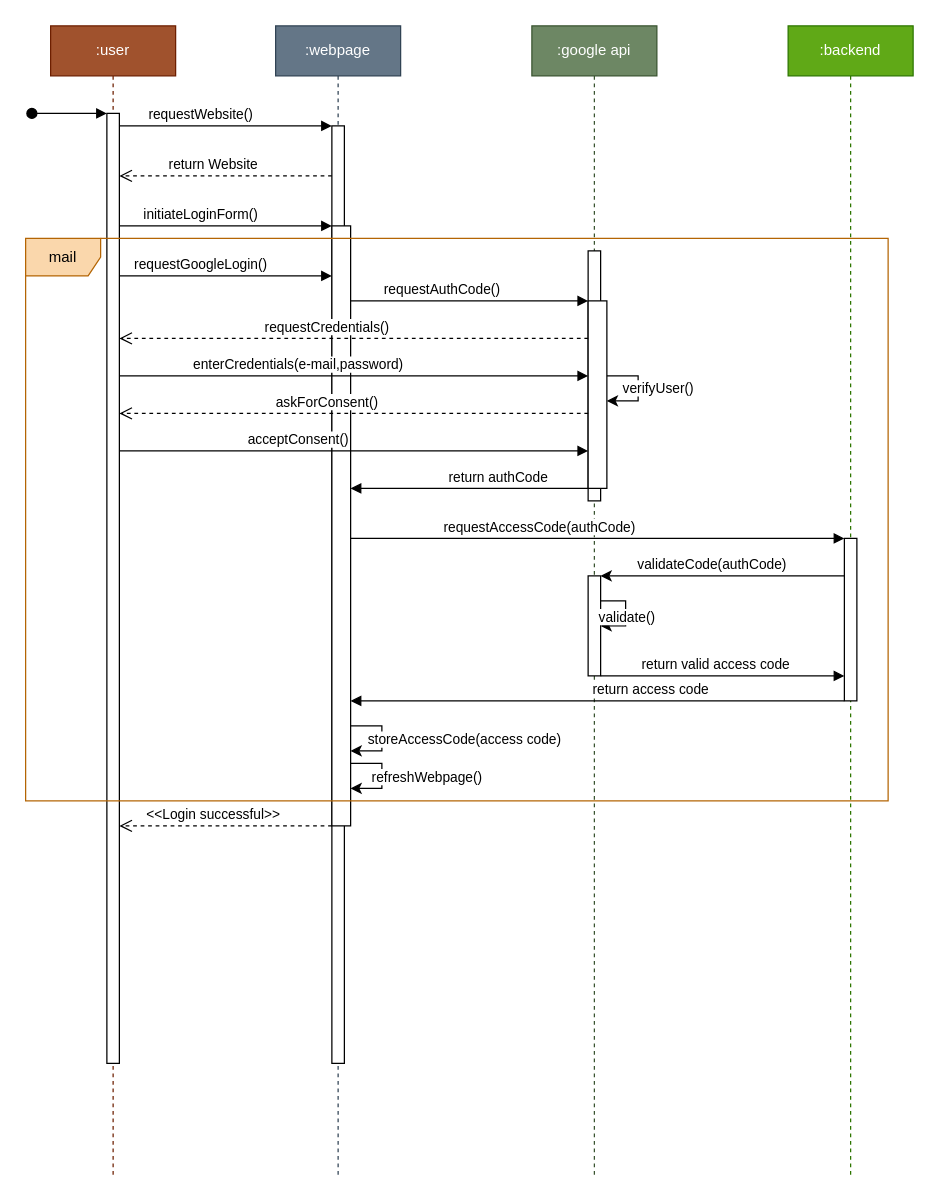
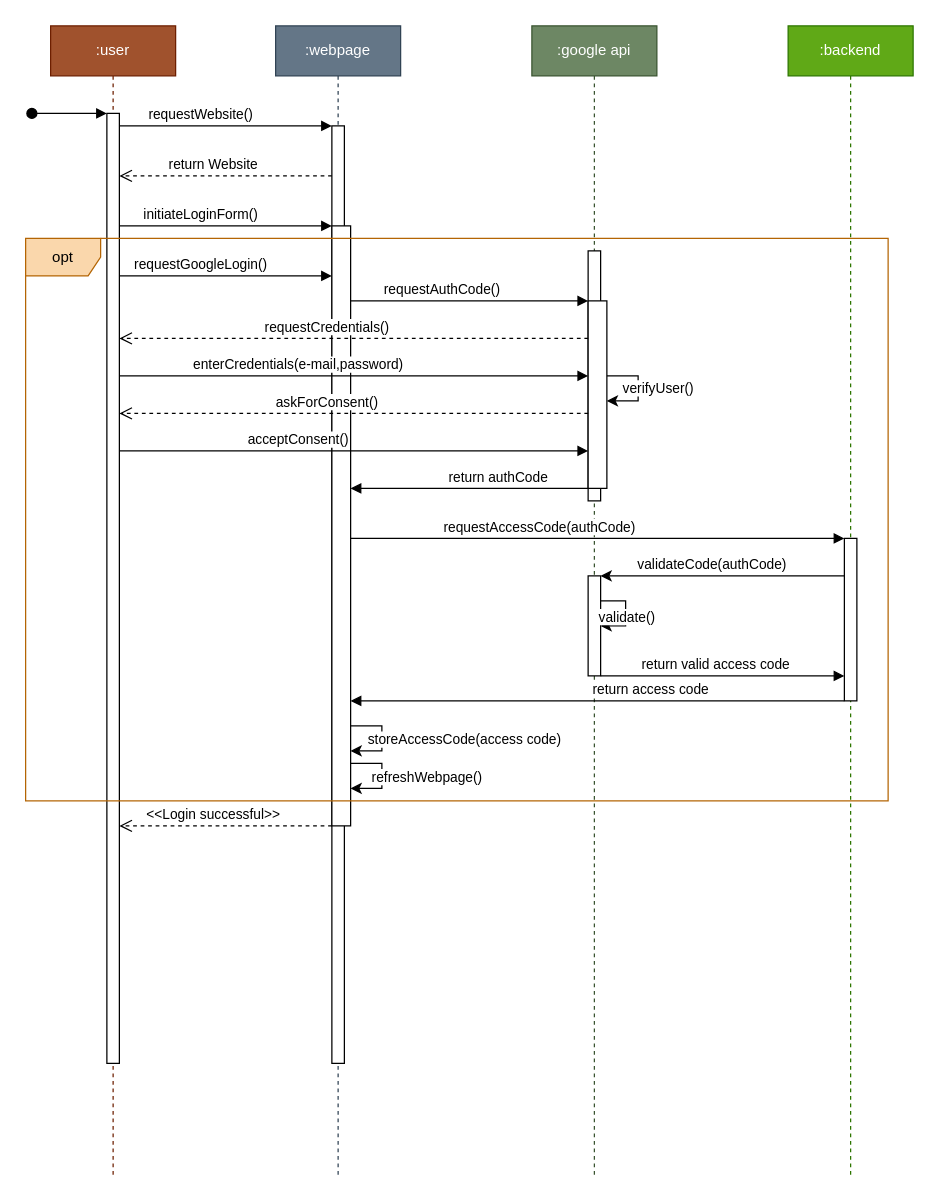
  <mxCell id="0" />
  <mxCell id="1" parent="0" />
  <mxCell id="2" value=":user" style="shape=umlLifeline;perimeter=lifelinePerimeter;whiteSpace=wrap;html=1;container=0;dropTarget=0;collapsible=0;recursiveResize=0;outlineConnect=0;portConstraint=eastwest;newEdgeStyle={&quot;edgeStyle&quot;:&quot;elbowEdgeStyle&quot;,&quot;elbow&quot;:&quot;vertical&quot;,&quot;curved&quot;:0,&quot;rounded&quot;:0};fillColor=#a0522d;strokeColor=#6D1F00;fontColor=#ffffff;" parent="1" vertex="1"><mxGeometry x="40" y="20" width="100" height="920" as="geometry" /></mxCell>
  <mxCell id="3" value="" style="html=1;points=[];perimeter=orthogonalPerimeter;outlineConnect=0;targetShapes=umlLifeline;portConstraint=eastwest;newEdgeStyle={&quot;edgeStyle&quot;:&quot;elbowEdgeStyle&quot;,&quot;elbow&quot;:&quot;vertical&quot;,&quot;curved&quot;:0,&quot;rounded&quot;:0};" parent="2" vertex="1"><mxGeometry x="45" y="70" width="10" height="760" as="geometry" /></mxCell>
  <mxCell id="4" value="" style="html=1;verticalAlign=bottom;startArrow=oval;endArrow=block;startSize=8;edgeStyle=elbowEdgeStyle;elbow=vertical;curved=0;rounded=0;" parent="2" target="3" edge="1"><mxGeometry relative="1" as="geometry"><mxPoint x="-15" y="70" as="sourcePoint" /></mxGeometry></mxCell>
  <mxCell id="5" value=":webpage" style="shape=umlLifeline;perimeter=lifelinePerimeter;whiteSpace=wrap;html=1;container=0;dropTarget=0;collapsible=0;recursiveResize=0;outlineConnect=0;portConstraint=eastwest;newEdgeStyle={&quot;edgeStyle&quot;:&quot;elbowEdgeStyle&quot;,&quot;elbow&quot;:&quot;vertical&quot;,&quot;curved&quot;:0,&quot;rounded&quot;:0};fillColor=#647687;strokeColor=#314354;fontColor=#ffffff;" parent="1" vertex="1"><mxGeometry x="220" y="20" width="100" height="920" as="geometry" /></mxCell>
  <mxCell id="6" value="" style="html=1;points=[];perimeter=orthogonalPerimeter;outlineConnect=0;targetShapes=umlLifeline;portConstraint=eastwest;newEdgeStyle={&quot;edgeStyle&quot;:&quot;elbowEdgeStyle&quot;,&quot;elbow&quot;:&quot;vertical&quot;,&quot;curved&quot;:0,&quot;rounded&quot;:0};" parent="5" vertex="1"><mxGeometry x="45" y="80" width="10" height="750" as="geometry" /></mxCell>
  <mxCell id="7" value="" style="html=1;points=[];perimeter=orthogonalPerimeter;outlineConnect=0;targetShapes=umlLifeline;portConstraint=eastwest;newEdgeStyle={&quot;edgeStyle&quot;:&quot;elbowEdgeStyle&quot;,&quot;elbow&quot;:&quot;vertical&quot;,&quot;curved&quot;:0,&quot;rounded&quot;:0};" vertex="1" parent="5"><mxGeometry x="45" y="160" width="15" height="480" as="geometry" /></mxCell>
  <mxCell id="8" value="requestWebsite()" style="html=1;verticalAlign=bottom;endArrow=block;edgeStyle=elbowEdgeStyle;elbow=vertical;curved=0;rounded=0;" parent="1" source="3" target="6" edge="1"><mxGeometry x="-0.235" relative="1" as="geometry"><mxPoint x="195" y="110" as="sourcePoint" /><Array as="points"><mxPoint x="180" y="100" /></Array><mxPoint as="offset" /></mxGeometry></mxCell>
  <mxCell id="9" value="return Website" style="html=1;verticalAlign=bottom;endArrow=open;dashed=1;endSize=8;edgeStyle=elbowEdgeStyle;elbow=vertical;curved=0;rounded=0;" parent="1" edge="1"><mxGeometry x="0.114" relative="1" as="geometry"><mxPoint x="95" y="140" as="targetPoint" /><Array as="points"><mxPoint x="190" y="140" /></Array><mxPoint x="265" y="140" as="sourcePoint" /><mxPoint as="offset" /></mxGeometry></mxCell>
  <mxCell id="10" value=":backend" style="shape=umlLifeline;perimeter=lifelinePerimeter;whiteSpace=wrap;html=1;container=0;dropTarget=0;collapsible=0;recursiveResize=0;outlineConnect=0;portConstraint=eastwest;newEdgeStyle={&quot;edgeStyle&quot;:&quot;elbowEdgeStyle&quot;,&quot;elbow&quot;:&quot;vertical&quot;,&quot;curved&quot;:0,&quot;rounded&quot;:0};fillColor=#60a917;fontColor=#ffffff;strokeColor=#2D7600;" vertex="1" parent="1"><mxGeometry x="630" y="20" width="100" height="920" as="geometry" /></mxCell>
  <mxCell id="11" value="" style="html=1;points=[];perimeter=orthogonalPerimeter;outlineConnect=0;targetShapes=umlLifeline;portConstraint=eastwest;newEdgeStyle={&quot;edgeStyle&quot;:&quot;elbowEdgeStyle&quot;,&quot;elbow&quot;:&quot;vertical&quot;,&quot;curved&quot;:0,&quot;rounded&quot;:0};" vertex="1" parent="10"><mxGeometry x="45" y="410" width="10" height="130" as="geometry" /></mxCell>
  <mxCell id="12" value="initiateLoginForm()" style="html=1;verticalAlign=bottom;endArrow=block;edgeStyle=elbowEdgeStyle;elbow=horizontal;curved=0;rounded=0;" edge="1" parent="1" source="3" target="6"><mxGeometry x="-0.235" relative="1" as="geometry"><mxPoint x="100" y="180" as="sourcePoint" /><Array as="points"><mxPoint x="185" y="180" /></Array><mxPoint x="260" y="180" as="targetPoint" /><mxPoint as="offset" /></mxGeometry></mxCell>
  <mxCell id="13" value=":google api" style="shape=umlLifeline;perimeter=lifelinePerimeter;whiteSpace=wrap;html=1;container=0;dropTarget=0;collapsible=0;recursiveResize=0;outlineConnect=0;portConstraint=eastwest;newEdgeStyle={&quot;edgeStyle&quot;:&quot;elbowEdgeStyle&quot;,&quot;elbow&quot;:&quot;vertical&quot;,&quot;curved&quot;:0,&quot;rounded&quot;:0};fillColor=#6d8764;fontColor=#ffffff;strokeColor=#3A5431;" vertex="1" parent="1"><mxGeometry x="425" y="20" width="100" height="920" as="geometry" /></mxCell>
  <mxCell id="14" value="" style="html=1;points=[];perimeter=orthogonalPerimeter;outlineConnect=0;targetShapes=umlLifeline;portConstraint=eastwest;newEdgeStyle={&quot;edgeStyle&quot;:&quot;elbowEdgeStyle&quot;,&quot;elbow&quot;:&quot;vertical&quot;,&quot;curved&quot;:0,&quot;rounded&quot;:0};" vertex="1" parent="13"><mxGeometry x="45" y="180" width="10" height="200" as="geometry" /></mxCell>
  <mxCell id="15" value="" style="html=1;points=[];perimeter=orthogonalPerimeter;outlineConnect=0;targetShapes=umlLifeline;portConstraint=eastwest;newEdgeStyle={&quot;edgeStyle&quot;:&quot;elbowEdgeStyle&quot;,&quot;elbow&quot;:&quot;vertical&quot;,&quot;curved&quot;:0,&quot;rounded&quot;:0};" vertex="1" parent="13"><mxGeometry x="45" y="220" width="15" height="150" as="geometry" /></mxCell>
  <mxCell id="16" value="" style="endArrow=classic;html=1;rounded=0;" edge="1" parent="13"><mxGeometry width="50" height="50" relative="1" as="geometry"><mxPoint x="60" y="280" as="sourcePoint" /><mxPoint x="60" y="300" as="targetPoint" /><Array as="points"><mxPoint x="85" y="280" /><mxPoint x="85" y="300" /></Array></mxGeometry></mxCell>
  <mxCell id="17" value="verifyUser()" style="edgeLabel;html=1;align=center;verticalAlign=middle;resizable=0;points=[];" vertex="1" connectable="0" parent="16"><mxGeometry x="-0.026" y="1" relative="1" as="geometry"><mxPoint x="14" as="offset" /></mxGeometry></mxCell>
  <mxCell id="18" value="" style="html=1;points=[];perimeter=orthogonalPerimeter;outlineConnect=0;targetShapes=umlLifeline;portConstraint=eastwest;newEdgeStyle={&quot;edgeStyle&quot;:&quot;elbowEdgeStyle&quot;,&quot;elbow&quot;:&quot;vertical&quot;,&quot;curved&quot;:0,&quot;rounded&quot;:0};" vertex="1" parent="13"><mxGeometry x="45" y="440" width="10" height="80" as="geometry" /></mxCell>
  <mxCell id="19" style="edgeStyle=elbowEdgeStyle;rounded=0;orthogonalLoop=1;jettySize=auto;html=1;elbow=horizontal;curved=0;" edge="1" parent="13"><mxGeometry relative="1" as="geometry"><mxPoint x="55.0" y="460" as="sourcePoint" /><mxPoint x="55.0" y="480" as="targetPoint" /><Array as="points"><mxPoint x="75" y="480" /></Array></mxGeometry></mxCell>
  <mxCell id="20" value="validate()" style="edgeLabel;html=1;align=center;verticalAlign=middle;resizable=0;points=[];" vertex="1" connectable="0" parent="19"><mxGeometry x="0.081" relative="1" as="geometry"><mxPoint as="offset" /></mxGeometry></mxCell>
- <mxCell id="21" value="mail" style="shape=umlFrame;whiteSpace=wrap;html=1;pointerEvents=0;fillColor=#fad7ac;strokeColor=#b46504;" vertex="1" parent="1"><mxGeometry x="20" y="190" width="690" height="450" as="geometry" /></mxCell>
+ <mxCell id="21" value="opt" style="shape=umlFrame;whiteSpace=wrap;html=1;pointerEvents=0;fillColor=#fad7ac;strokeColor=#b46504;" vertex="1" parent="1"><mxGeometry x="20" y="190" width="690" height="450" as="geometry" /></mxCell>
  <mxCell id="22" value="requestGoogleLogin()" style="html=1;verticalAlign=bottom;endArrow=block;edgeStyle=elbowEdgeStyle;elbow=horizontal;curved=0;rounded=0;" edge="1" parent="1" source="3" target="7"><mxGeometry x="-0.235" relative="1" as="geometry"><mxPoint x="100" y="220" as="sourcePoint" /><Array as="points"><mxPoint x="190" y="220" /></Array><mxPoint x="270" y="220" as="targetPoint" /><mxPoint as="offset" /></mxGeometry></mxCell>
  <mxCell id="23" value="requestAuthCode()" style="html=1;verticalAlign=bottom;endArrow=block;edgeStyle=elbowEdgeStyle;elbow=horizontal;curved=0;rounded=0;" edge="1" parent="1" source="7"><mxGeometry x="-0.234" relative="1" as="geometry"><mxPoint x="290" y="240" as="sourcePoint" /><Array as="points"><mxPoint x="385" y="240" /></Array><mxPoint x="470" y="240" as="targetPoint" /><mxPoint as="offset" /></mxGeometry></mxCell>
  <mxCell id="24" value="requestCredentials()" style="html=1;verticalAlign=bottom;endArrow=open;dashed=1;endSize=8;edgeStyle=elbowEdgeStyle;elbow=vertical;curved=0;rounded=0;" edge="1" parent="1" source="15" target="3"><mxGeometry x="0.114" relative="1" as="geometry"><mxPoint x="140" y="270" as="targetPoint" /><Array as="points"><mxPoint x="235" y="270" /></Array><mxPoint x="310" y="270" as="sourcePoint" /><mxPoint as="offset" /></mxGeometry></mxCell>
  <mxCell id="25" value="enterCredentials(e-mail,password)" style="html=1;verticalAlign=bottom;endArrow=block;edgeStyle=elbowEdgeStyle;elbow=horizontal;curved=0;rounded=0;" edge="1" parent="1" source="3" target="15"><mxGeometry x="-0.235" relative="1" as="geometry"><mxPoint x="110" y="300" as="sourcePoint" /><Array as="points"><mxPoint x="185" y="300" /></Array><mxPoint x="260" y="300" as="targetPoint" /><mxPoint as="offset" /></mxGeometry></mxCell>
  <mxCell id="26" value="askForConsent()" style="html=1;verticalAlign=bottom;endArrow=open;dashed=1;endSize=8;edgeStyle=elbowEdgeStyle;elbow=vertical;curved=0;rounded=0;" edge="1" parent="1" source="15" target="3"><mxGeometry x="0.114" relative="1" as="geometry"><mxPoint x="100" y="330" as="targetPoint" /><Array as="points"><mxPoint x="240" y="330" /></Array><mxPoint x="475" y="330" as="sourcePoint" /><mxPoint as="offset" /></mxGeometry></mxCell>
  <mxCell id="27" value="acceptConsent()" style="html=1;verticalAlign=bottom;endArrow=block;edgeStyle=elbowEdgeStyle;elbow=horizontal;curved=0;rounded=0;" edge="1" parent="1" source="3"><mxGeometry x="-0.236" relative="1" as="geometry"><mxPoint x="100" y="360" as="sourcePoint" /><Array as="points"><mxPoint x="190" y="360" /></Array><mxPoint x="470" y="360" as="targetPoint" /><mxPoint as="offset" /></mxGeometry></mxCell>
  <mxCell id="28" value="return authCode" style="html=1;verticalAlign=bottom;endArrow=block;edgeStyle=elbowEdgeStyle;elbow=horizontal;curved=0;rounded=0;" edge="1" parent="1" source="15" target="7"><mxGeometry x="-0.238" relative="1" as="geometry"><mxPoint x="470" y="390" as="sourcePoint" /><Array as="points"><mxPoint x="385" y="390" /></Array><mxPoint x="280" y="390" as="targetPoint" /><mxPoint as="offset" /></mxGeometry></mxCell>
  <mxCell id="29" value="requestAccessCode(authCode)" style="html=1;verticalAlign=bottom;endArrow=block;edgeStyle=elbowEdgeStyle;elbow=horizontal;curved=0;rounded=0;" edge="1" parent="1" source="7" target="11"><mxGeometry x="-0.236" relative="1" as="geometry"><mxPoint x="300" y="430" as="sourcePoint" /><Array as="points"><mxPoint x="382.5" y="430" /></Array><mxPoint x="662.5" y="430" as="targetPoint" /><mxPoint as="offset" /></mxGeometry></mxCell>
  <mxCell id="30" value="" style="endArrow=classic;html=1;rounded=0;" edge="1" parent="1" source="11"><mxGeometry width="50" height="50" relative="1" as="geometry"><mxPoint x="670" y="460" as="sourcePoint" /><mxPoint x="480" y="460" as="targetPoint" /><Array as="points"><mxPoint x="580" y="460" /></Array></mxGeometry></mxCell>
  <mxCell id="31" value="validateCode(authCode)" style="edgeLabel;html=1;align=center;verticalAlign=middle;resizable=0;points=[];" vertex="1" connectable="0" parent="30"><mxGeometry x="0.173" y="2" relative="1" as="geometry"><mxPoint x="7" y="-12" as="offset" /></mxGeometry></mxCell>
  <mxCell id="32" value="return valid access code" style="html=1;verticalAlign=bottom;endArrow=block;edgeStyle=elbowEdgeStyle;elbow=horizontal;curved=0;rounded=0;" edge="1" parent="1" target="11"><mxGeometry x="-0.059" relative="1" as="geometry"><mxPoint x="480" y="540" as="sourcePoint" /><Array as="points"><mxPoint x="575" y="540" /></Array><mxPoint x="650" y="540" as="targetPoint" /><mxPoint as="offset" /></mxGeometry></mxCell>
  <mxCell id="33" value="return access code" style="html=1;verticalAlign=bottom;endArrow=block;edgeStyle=elbowEdgeStyle;elbow=horizontal;curved=0;rounded=0;" edge="1" parent="1" source="11" target="7"><mxGeometry x="-0.215" relative="1" as="geometry"><mxPoint x="685" y="560" as="sourcePoint" /><Array as="points"><mxPoint x="392.5" y="560" /></Array><mxPoint x="290" y="560" as="targetPoint" /><mxPoint as="offset" /></mxGeometry></mxCell>
  <mxCell id="34" value="" style="endArrow=classic;html=1;rounded=0;" edge="1" parent="1"><mxGeometry width="50" height="50" relative="1" as="geometry"><mxPoint x="280" y="580" as="sourcePoint" /><mxPoint x="280" y="600" as="targetPoint" /><Array as="points"><mxPoint x="305" y="580" /><mxPoint x="305" y="600" /></Array></mxGeometry></mxCell>
  <mxCell id="35" value="storeAccessCode(access code)" style="edgeLabel;html=1;align=center;verticalAlign=middle;resizable=0;points=[];" vertex="1" connectable="0" parent="34"><mxGeometry x="-0.137" relative="1" as="geometry"><mxPoint x="65" y="5" as="offset" /></mxGeometry></mxCell>
  <mxCell id="36" value="" style="endArrow=classic;html=1;rounded=0;" edge="1" parent="1"><mxGeometry width="50" height="50" relative="1" as="geometry"><mxPoint x="280" y="610" as="sourcePoint" /><mxPoint x="280" y="630" as="targetPoint" /><Array as="points"><mxPoint x="305" y="610" /><mxPoint x="305" y="630" /></Array></mxGeometry></mxCell>
  <mxCell id="37" value="refreshWebpage()" style="edgeLabel;html=1;align=center;verticalAlign=middle;resizable=0;points=[];" vertex="1" connectable="0" parent="36"><mxGeometry x="-0.137" relative="1" as="geometry"><mxPoint x="35" y="5" as="offset" /></mxGeometry></mxCell>
  <mxCell id="38" value="&amp;lt;&amp;lt;Login successful&amp;gt;&amp;gt;" style="html=1;verticalAlign=bottom;endArrow=open;dashed=1;endSize=8;edgeStyle=elbowEdgeStyle;elbow=vertical;curved=0;rounded=0;" edge="1" parent="1" source="7" target="3"><mxGeometry x="0.116" relative="1" as="geometry"><mxPoint x="100" y="650" as="targetPoint" /><Array as="points"><mxPoint x="170" y="660" /></Array><mxPoint x="250" y="650" as="sourcePoint" /><mxPoint as="offset" /></mxGeometry></mxCell>
